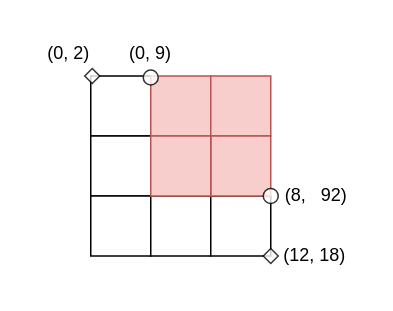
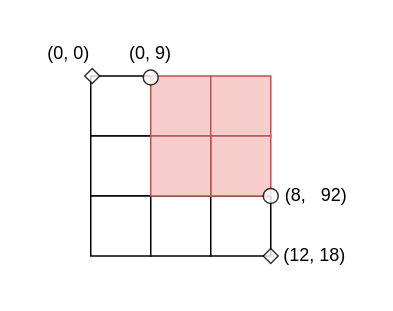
  <mxCell id="0" />
  <mxCell id="1" parent="0" />
  <mxCell id="2" value="" style="whiteSpace=wrap;html=1;aspect=fixed;" parent="1" vertex="1"><mxGeometry x="60" y="50" width="40" height="40" as="geometry" /></mxCell>
  <mxCell id="3" value="" style="whiteSpace=wrap;html=1;aspect=fixed;" parent="1" vertex="1"><mxGeometry x="60" y="90" width="40" height="40" as="geometry" /></mxCell>
  <mxCell id="4" value="" style="whiteSpace=wrap;html=1;aspect=fixed;" parent="1" vertex="1"><mxGeometry x="60" y="130" width="40" height="40" as="geometry" /></mxCell>
  <mxCell id="5" value="" style="whiteSpace=wrap;html=1;aspect=fixed;" parent="1" vertex="1"><mxGeometry x="100" y="130" width="40" height="40" as="geometry" /></mxCell>
  <mxCell id="6" value="" style="whiteSpace=wrap;html=1;aspect=fixed;" parent="1" vertex="1"><mxGeometry x="140" y="130" width="40" height="40" as="geometry" /></mxCell>
  <mxCell id="7" value="" style="whiteSpace=wrap;html=1;aspect=fixed;fillColor=#f8cecc;strokeColor=#b85450;" parent="1" vertex="1"><mxGeometry x="100" y="50" width="40" height="40" as="geometry" /></mxCell>
  <mxCell id="8" value="" style="whiteSpace=wrap;html=1;aspect=fixed;fillColor=#f8cecc;strokeColor=#b85450;" parent="1" vertex="1"><mxGeometry x="140" y="50" width="40" height="40" as="geometry" /></mxCell>
  <mxCell id="9" value="" style="whiteSpace=wrap;html=1;aspect=fixed;fillColor=#f8cecc;strokeColor=#b85450;" parent="1" vertex="1"><mxGeometry x="140" y="90" width="40" height="40" as="geometry" /></mxCell>
  <mxCell id="10" value="" style="whiteSpace=wrap;html=1;aspect=fixed;fillColor=#f8cecc;strokeColor=#b85450;" parent="1" vertex="1"><mxGeometry x="100" y="90" width="40" height="40" as="geometry" /></mxCell>
  <mxCell id="11" value="" style="ellipse;html=1;aspect=fixed;fontColor=default;whiteSpace=wrap;opacity=80;" parent="1" vertex="1"><mxGeometry x="95" y="46" width="10" height="10" as="geometry" /></mxCell>
  <mxCell id="12" value="" style="ellipse;whiteSpace=wrap;html=1;aspect=fixed;opacity=80;" parent="1" vertex="1"><mxGeometry x="175" y="125" width="10" height="10" as="geometry" /></mxCell>
  <mxCell id="13" value="(0, 9)" style="text;html=1;strokeColor=none;fillColor=none;align=center;verticalAlign=middle;whiteSpace=wrap;rounded=0;" parent="1" vertex="1"><mxGeometry x="70" y="20" width="60" height="30" as="geometry" /></mxCell>
  <mxCell id="14" value="(8,&amp;nbsp;&amp;nbsp; 92)" style="text;html=1;align=center;verticalAlign=middle;resizable=0;points=[];autosize=1;strokeColor=none;fillColor=none;" parent="1" vertex="1"><mxGeometry x="180" y="115" width="60" height="30" as="geometry" /></mxCell>
- <mxCell id="15" value="(0, 2)" style="text;html=1;align=center;verticalAlign=middle;resizable=0;points=[];autosize=1;strokeColor=none;fillColor=none;" parent="1" vertex="1"><mxGeometry x="20" y="20" width="50" height="30" as="geometry" /></mxCell>
+ <mxCell id="15" value="(0, 0)" style="text;html=1;align=center;verticalAlign=middle;resizable=0;points=[];autosize=1;strokeColor=none;fillColor=none;" parent="1" vertex="1"><mxGeometry x="20" y="20" width="50" height="30" as="geometry" /></mxCell>
  <mxCell id="16" value="(12, 18)" style="text;html=1;align=center;verticalAlign=middle;resizable=0;points=[];autosize=1;strokeColor=none;fillColor=none;" parent="1" vertex="1"><mxGeometry x="179" y="155" width="60" height="30" as="geometry" /></mxCell>
  <mxCell id="17" value="" style="rhombus;whiteSpace=wrap;html=1;opacity=80;" parent="1" vertex="1"><mxGeometry x="56" y="45" width="10" height="10" as="geometry" /></mxCell>
  <mxCell id="18" value="" style="rhombus;whiteSpace=wrap;html=1;opacity=80;" parent="1" vertex="1"><mxGeometry x="175" y="165" width="10" height="10" as="geometry" /></mxCell>
